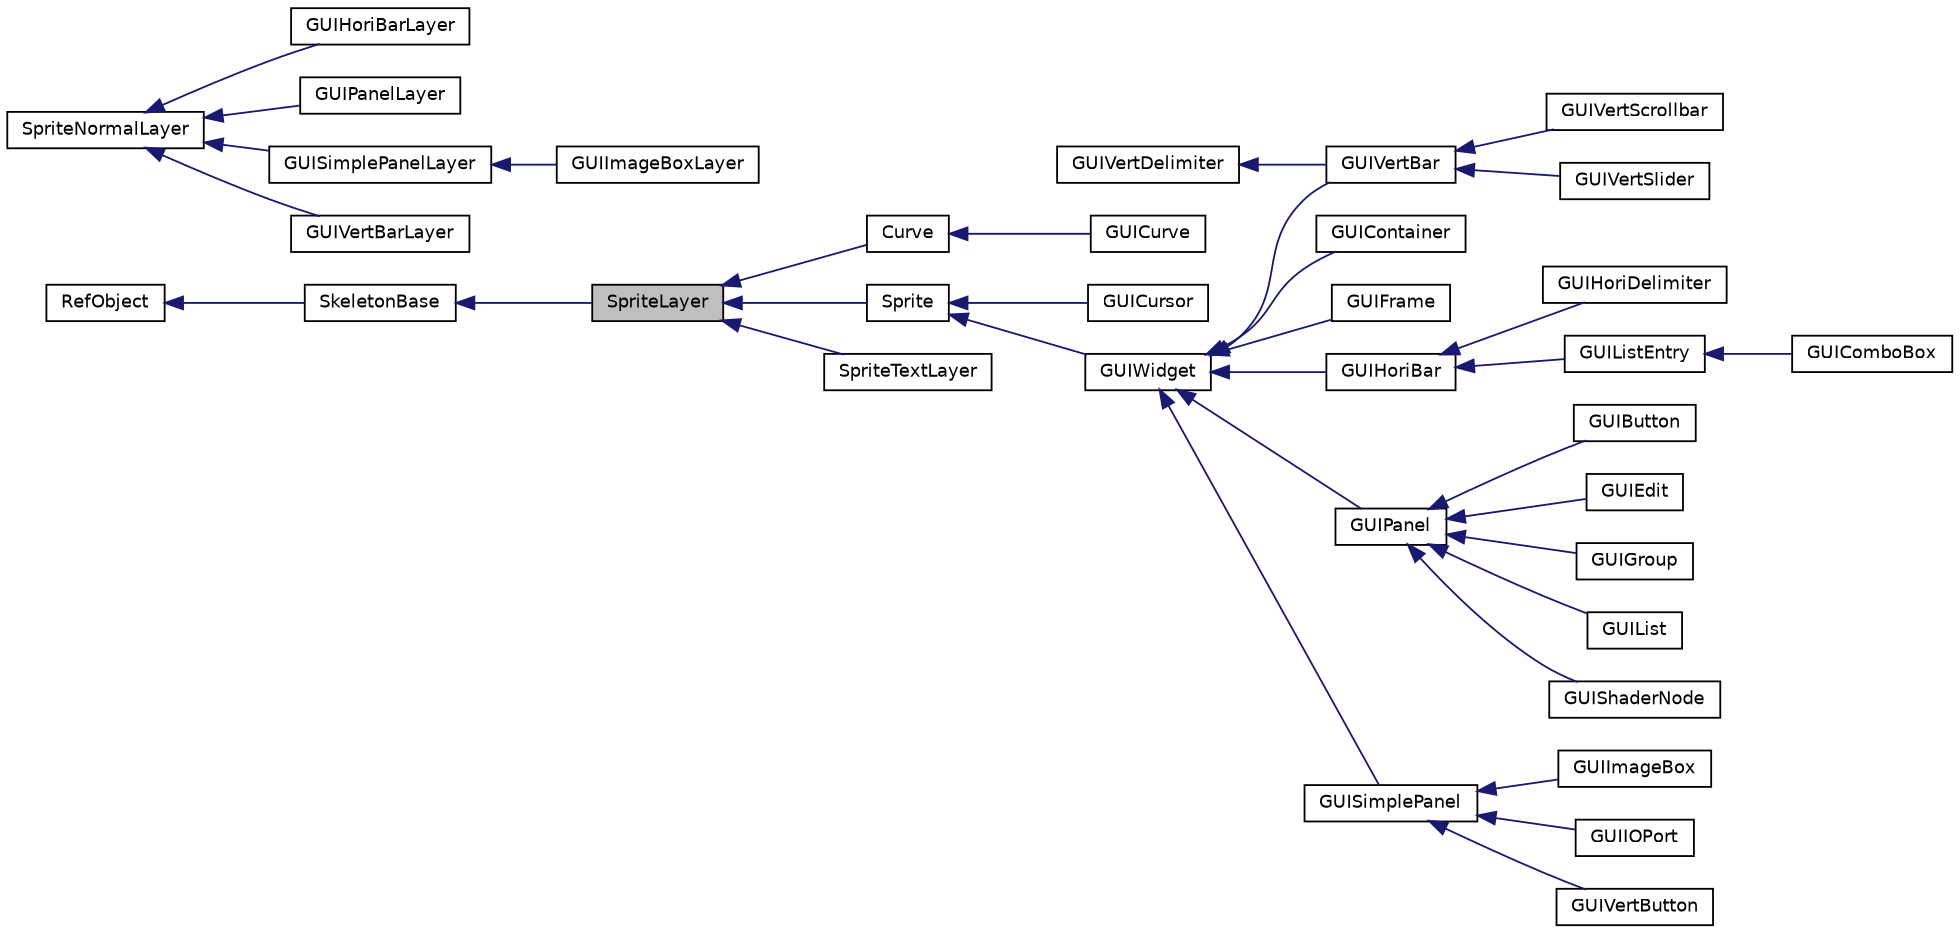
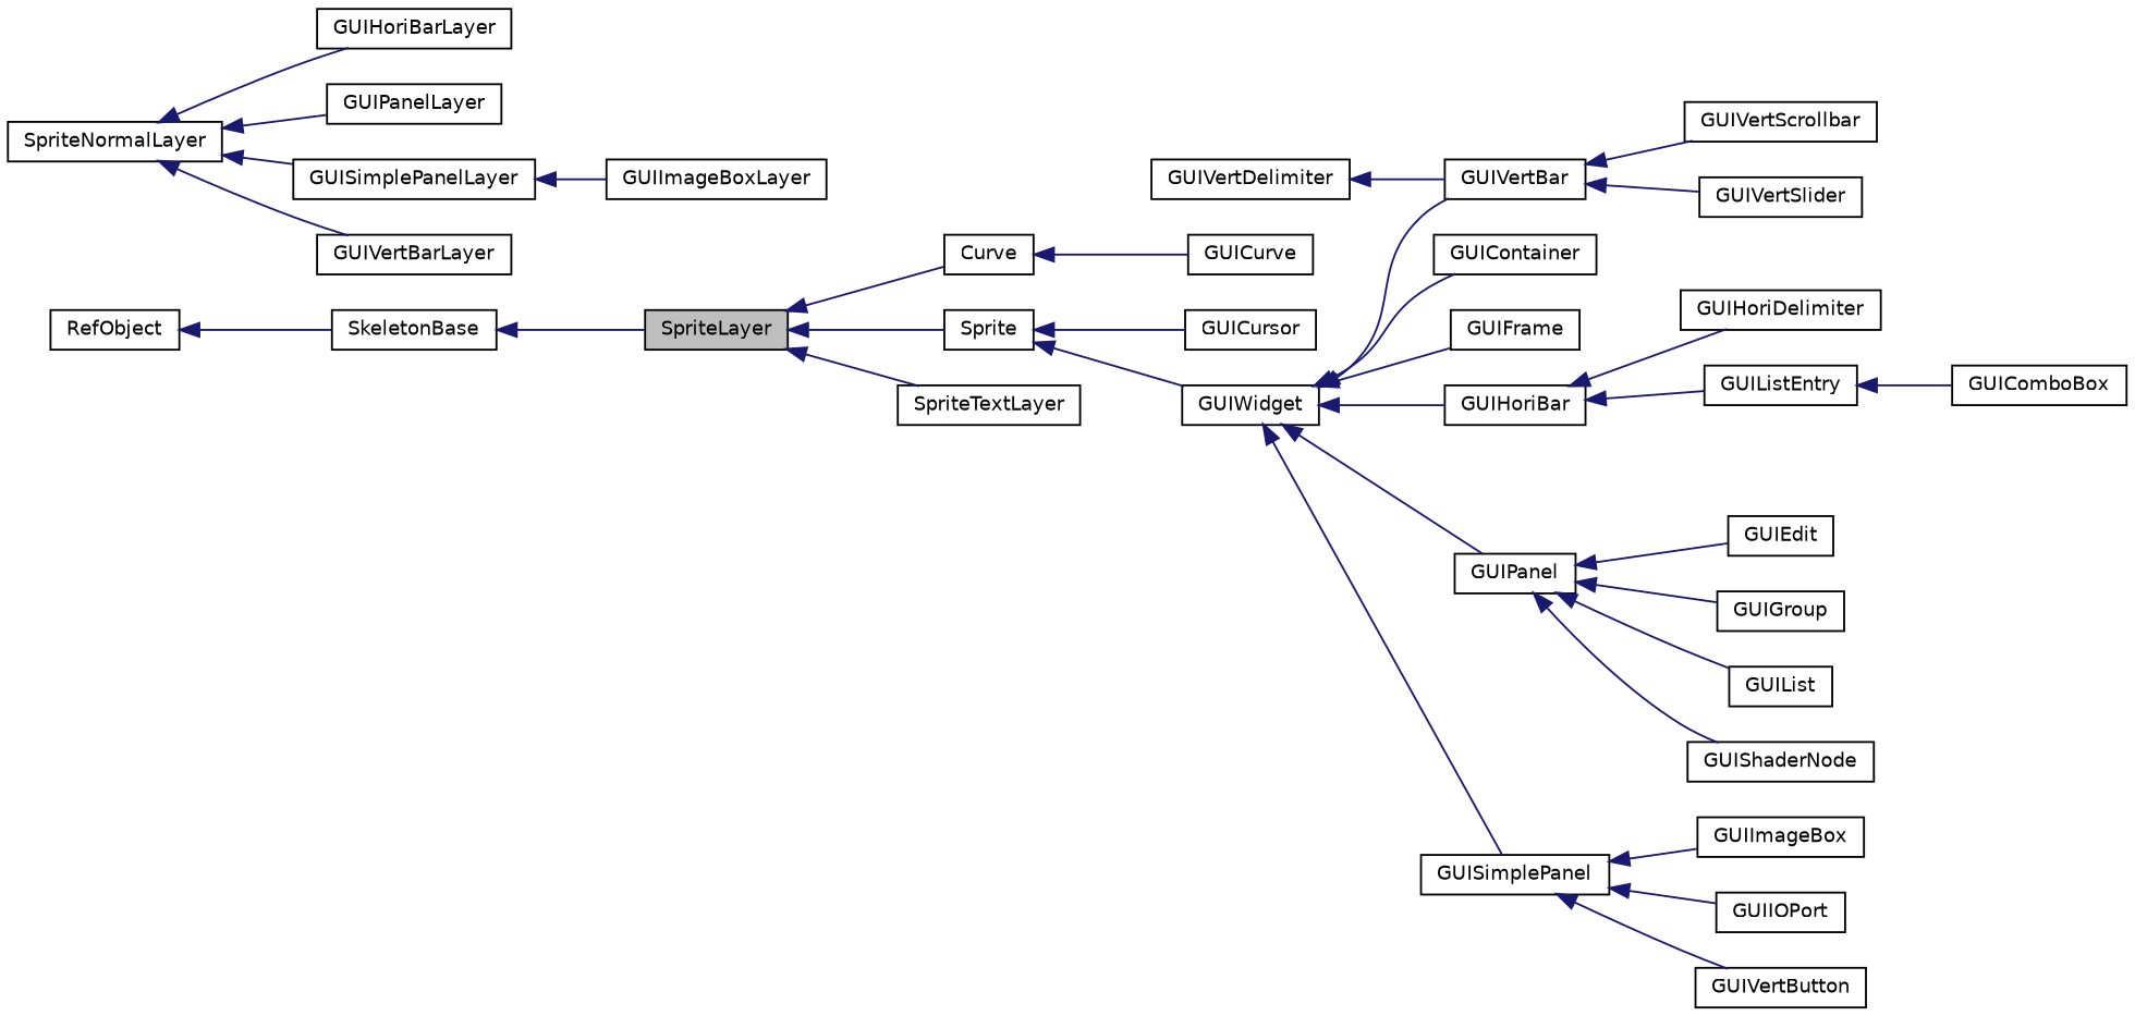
  digraph {
    rankdir=LR
    node [color=black fillcolor=white fontname=Helvetica fontsize=10 shape=record style=filled]
    edge [color=midnightblue dir=back fontname=Helvetica fontsize=10 labelfontname=Helvetica labelfontsize=10 style=solid]
    n1 [fillcolor=grey75 fontcolor=black height=0.2 label=SpriteLayer width=0.4]
    n2 [height=0.2 label=Curve width=0.4]
    n3 [height=0.2 label=Sprite width=0.4]
    n4 [height=0.2 label=SpriteTextLayer width=0.4]
    n5 [height=0.2 label=GUICurve width=0.4]
    n6 [height=0.2 label=GUICursor width=0.4]
    n7 [height=0.2 label=GUIWidget width=0.4]
    n8 [height=0.2 label=SpriteNormalLayer width=0.4]
    n9 [height=0.2 label=GUIHoriBarLayer width=0.4]
    n10 [height=0.2 label=GUIPanelLayer width=0.4]
    n11 [height=0.2 label=GUISimplePanelLayer width=0.4]
    n12 [height=0.2 label=GUIVertBarLayer width=0.4]
    n13 [height=0.2 label=SkeletonBase width=0.4]
    n14 [height=0.2 label=RefObject width=0.4]
    n15 [height=0.2 label=GUIContainer width=0.4]
    n16 [height=0.2 label=GUIFrame width=0.4]
    n17 [height=0.2 label=GUIHoriBar width=0.4]
    n18 [height=0.2 label=GUIPanel width=0.4]
    n19 [height=0.2 label=GUISimplePanel width=0.4]
    n20 [height=0.2 label=GUIVertBar width=0.4]
    n21 [height=0.2 label=GUIHoriDelimiter width=0.4]
    n22 [height=0.2 label=GUIListEntry width=0.4]
-   n23 [height=0.2 label=GUIButton width=0.4]
    n24 [height=0.2 label=GUIEdit width=0.4]
    n25 [height=0.2 label=GUIGroup width=0.4]
    n26 [height=0.2 label=GUIList width=0.4]
    n27 [height=0.2 label=GUIShaderNode width=0.4]
    n28 [height=0.2 label=GUIImageBox width=0.4]
    n29 [height=0.2 label=GUIIOPort width=0.4]
    n30 [height=0.2 label=GUIVertButton width=0.4]
    n31 [height=0.2 label=GUIVertScrollbar width=0.4]
    n32 [height=0.2 label=GUIVertSlider width=0.4]
    n33 [height=0.2 label=GUIComboBox width=0.4]
    n34 [height=0.2 label=GUIVertDelimiter width=0.4]
    n35 [height=0.2 label=GUIImageBoxLayer width=0.4]
    n1 -> n2
    n1 -> n3
    n1 -> n4
    n2 -> n5
    n3 -> n6
    n3 -> n7
    n7 -> n15
    n7 -> n16
    n7 -> n17
    n7 -> n18
    n7 -> n19
    n7 -> n20
    n8 -> n9
    n8 -> n10
    n8 -> n11
    n8 -> n12
    n11 -> n35
    n13 -> n1
    n14 -> n13
    n17 -> n21
    n17 -> n22
-   n18 -> n23
    n18 -> n24
    n18 -> n25
    n18 -> n26
    n18 -> n27
    n19 -> n28
    n19 -> n29
    n19 -> n30
    n20 -> n31
    n20 -> n32
    n22 -> n33
    n34 -> n20
  }
